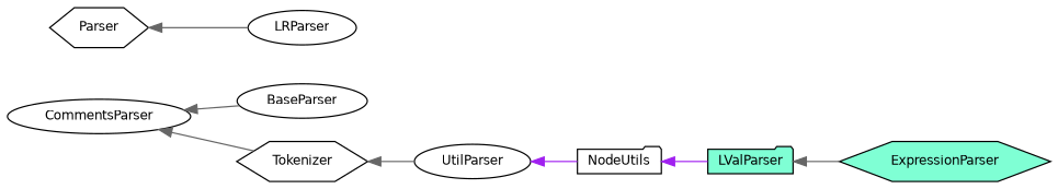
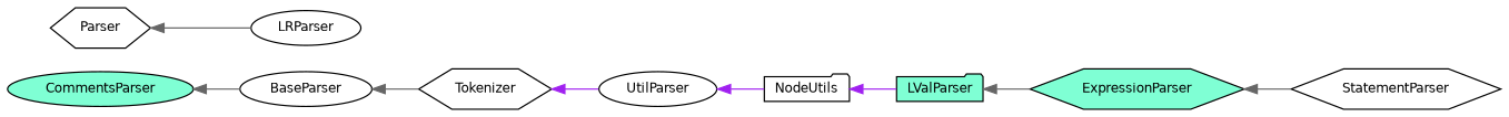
  digraph {
    rankdir=LR
    node [color=black fillcolor=white fontname=Helvetica fontsize=10 shape=ellipse style=filled]
    edge [color=gray40 dir=back fontname=Helvetica fontsize=10 labelfontname=Helvetica labelfontsize=10 style=solid]
    n1 [height=0.2 label=BaseParser width=0.4]
-   n2 [height=0.2 label=CommentsParser width=0.4]
+   n2 [fillcolor=aquamarine height=0.2 label=CommentsParser width=0.4]
    n3 [height=0.2 label=Tokenizer shape=hexagon width=0.4]
    n4 [height=0.2 label=UtilParser width=0.4]
    n5 [height=0.2 label=NodeUtils shape=folder width=0.4]
    n6 [fillcolor=aquamarine height=0.2 label=LValParser shape=folder width=0.4]
    n7 [fillcolor=aquamarine height=0.2 label=ExpressionParser shape=hexagon width=0.4]
+   n8 [height=0.2 label=StatementParser shape=hexagon width=0.4]
    n9 [height=0.2 label=Parser shape=hexagon width=0.4]
    n10 [height=0.2 label=LRParser width=0.4]
    n2 -> n1
-   n2 -> n3
-   n3 -> n4
+   n1 -> n3
+   n3 -> n4 [color=purple]
    n4 -> n5 [color=purple]
    n5 -> n6 [color=purple]
    n6 -> n7
+   n7 -> n8
    n9 -> n10
  }
